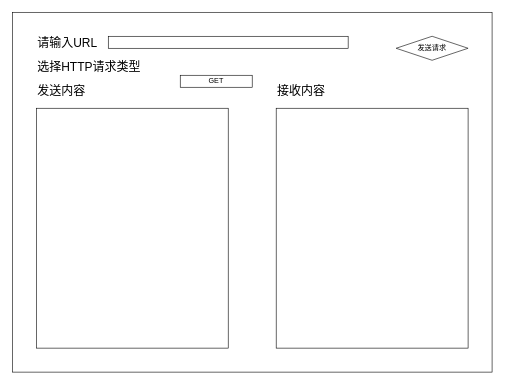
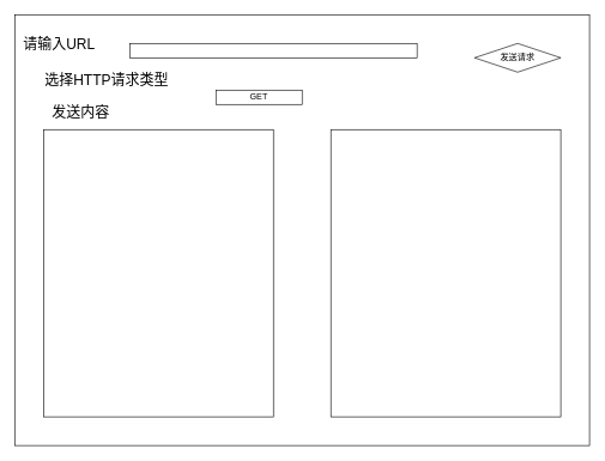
  <mxCell id="0" />
  <mxCell id="1" parent="0" />
  <mxCell id="2" value="" style="rounded=0;whiteSpace=wrap;html=1;fillColor=none;" vertex="1" parent="1"><mxGeometry width="800" height="600" as="geometry" x="20" y="20" /></mxCell>
  <mxCell id="3" value="GET" style="rounded=0;whiteSpace=wrap;html=1;fillColor=none;" vertex="1" parent="1"><mxGeometry x="300" y="125" width="120" height="20" as="geometry" /></mxCell>
  <mxCell id="4" value="发送请求" style="rhombus;whiteSpace=wrap;html=1;fillColor=none;" vertex="1" parent="1"><mxGeometry x="660" y="60" width="120" height="40" as="geometry" /></mxCell>
  <mxCell id="5" value="" style="rounded=0;whiteSpace=wrap;html=1;fillColor=none;imageWidth=24;" vertex="1" parent="1"><mxGeometry x="60" y="180" width="320" height="400" as="geometry" /></mxCell>
  <mxCell id="6" value="" style="rounded=0;whiteSpace=wrap;html=1;fillColor=none;" vertex="1" parent="1"><mxGeometry x="460" y="180" width="320" height="400" as="geometry" /></mxCell>
- <mxCell id="7" value="&lt;font style=&quot;font-size: 20px&quot;&gt;发送内容&lt;/font&gt;" style="text;html=1;align=left;verticalAlign=middle;resizable=0;points=[];autosize=1;strokeColor=none;fillColor=none;" vertex="1" parent="1"><mxGeometry x="60" y="140" width="100" height="20" as="geometry" /></mxCell>
- <mxCell id="8" value="&lt;span style=&quot;font-size: 20px&quot;&gt;接收内容&lt;/span&gt;" style="text;html=1;align=left;verticalAlign=middle;resizable=0;points=[];autosize=1;strokeColor=none;fillColor=none;" vertex="1" parent="1"><mxGeometry x="460" y="140" width="100" height="20" as="geometry" /></mxCell>
+ <mxCell id="7" value="&lt;font style=&quot;font-size: 20px&quot;&gt;发送内容&lt;/font&gt;" style="text;html=1;align=left;verticalAlign=middle;resizable=0;points=[];autosize=1;strokeColor=none;fillColor=none;" vertex="1" parent="1"><mxGeometry x="70" y="145" width="100" height="20" as="geometry" /></mxCell>
  <mxCell id="9" value="&lt;font style=&quot;font-size: 20px&quot;&gt;选择HTTP请求类型&lt;/font&gt;" style="text;html=1;align=left;verticalAlign=middle;resizable=0;points=[];autosize=1;strokeColor=none;fillColor=none;" vertex="1" parent="1"><mxGeometry x="60" y="100" width="190" height="20" as="geometry" /></mxCell>
- <mxCell id="10" value="&lt;font style=&quot;font-size: 20px&quot;&gt;请输入URL&lt;/font&gt;" style="text;html=1;align=left;verticalAlign=middle;resizable=0;points=[];autosize=1;strokeColor=none;fillColor=none;" vertex="1" parent="1"><mxGeometry x="60" y="60" width="120" height="20" as="geometry" /></mxCell>
+ <mxCell id="10" value="&lt;font style=&quot;font-size: 20px&quot;&gt;请输入URL&lt;/font&gt;" style="text;html=1;align=left;verticalAlign=middle;resizable=0;points=[];autosize=1;strokeColor=none;fillColor=none;" vertex="1" parent="1"><mxGeometry x="30" y="50" width="120" height="20" as="geometry" /></mxCell>
  <mxCell id="11" value="" style="rounded=0;whiteSpace=wrap;html=1;fontSize=20;fillColor=none;" vertex="1" parent="1"><mxGeometry x="180" y="60" width="400" height="20" as="geometry" /></mxCell>
